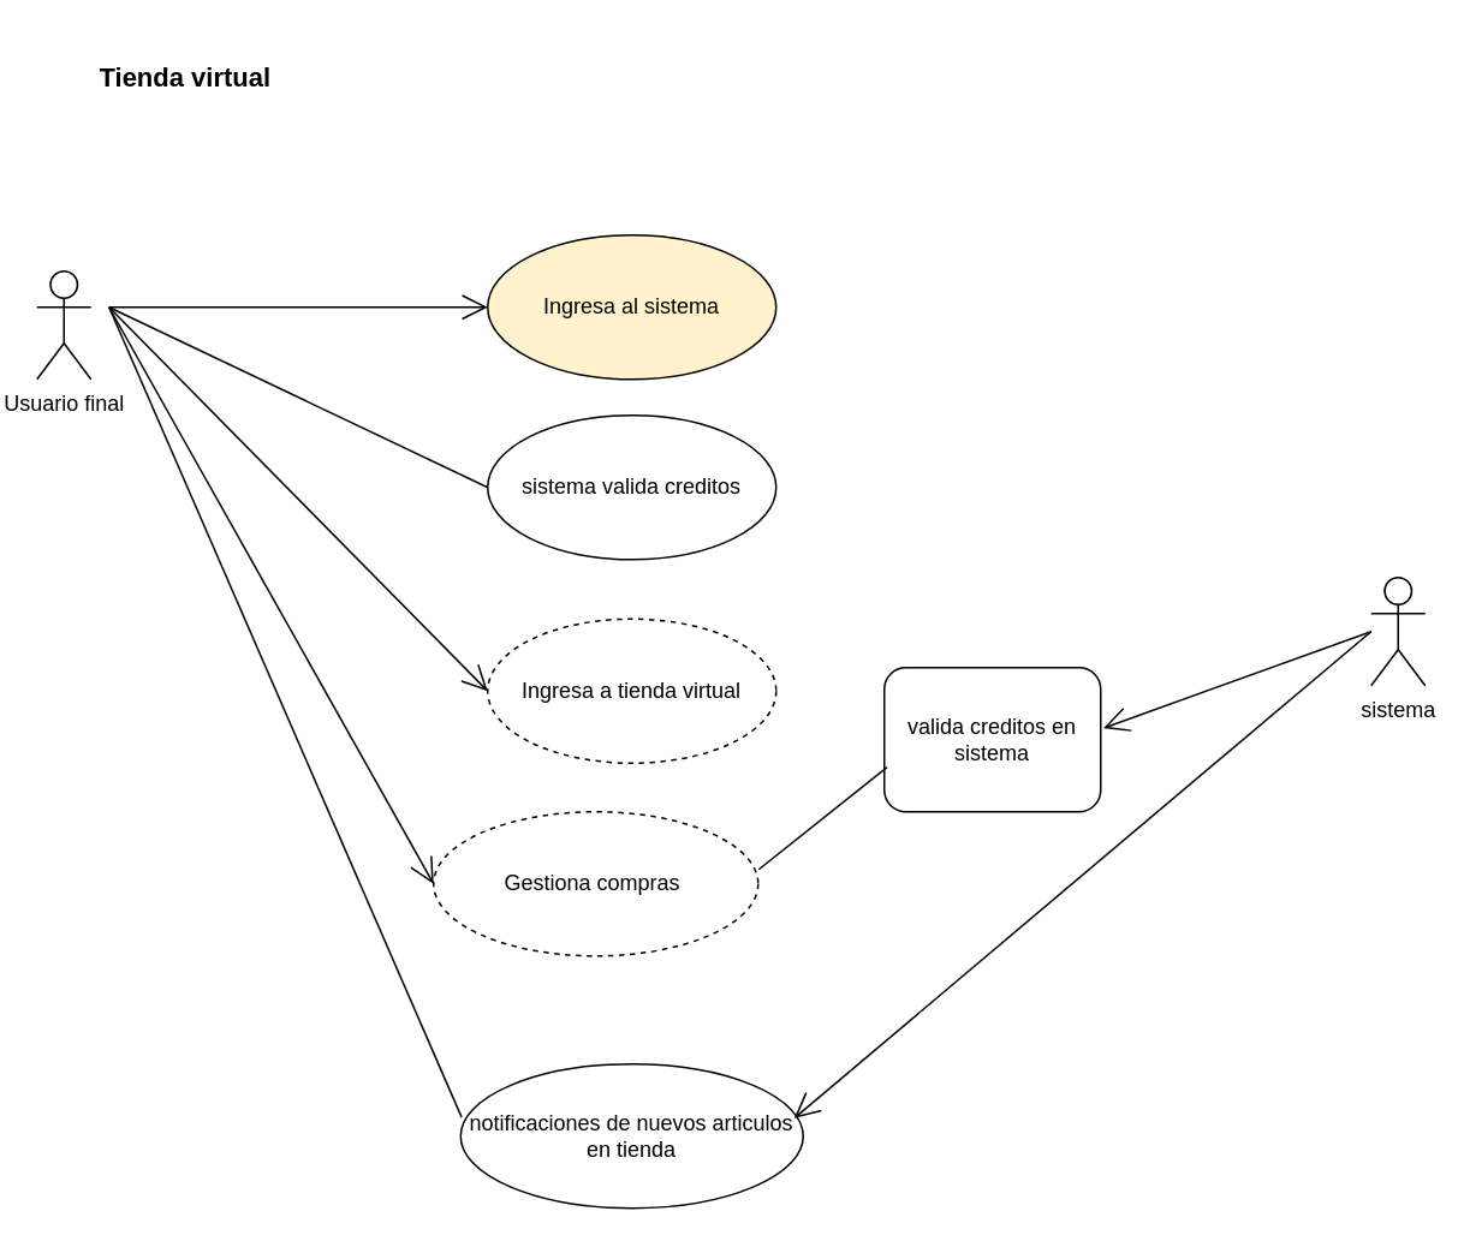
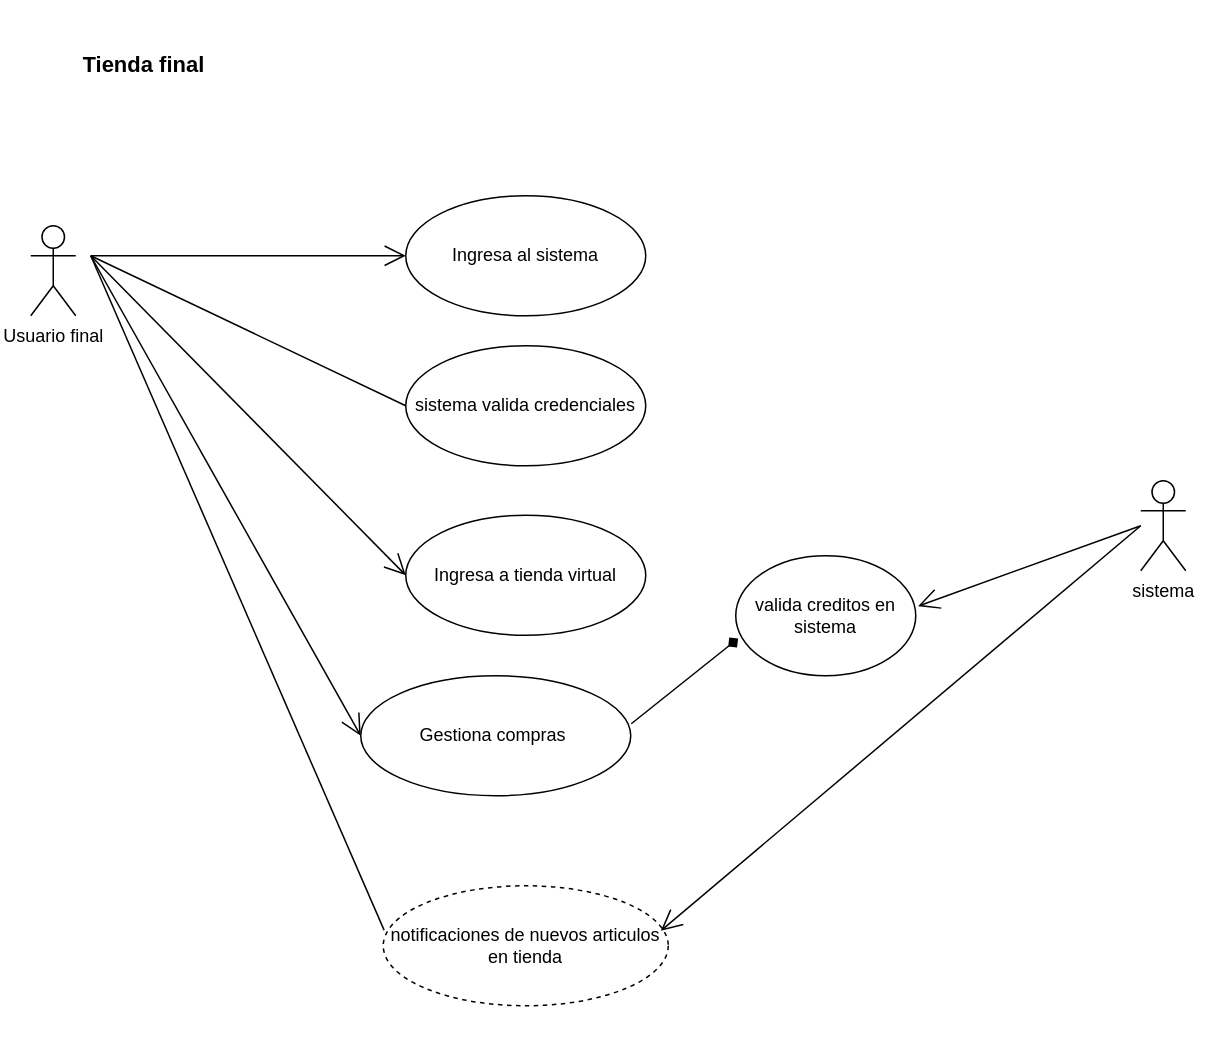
  <mxCell id="0" />
  <mxCell id="1" parent="0" />
- <mxCell id="2" value="&lt;h1&gt;&lt;font face=&quot;arial, sans-serif&quot;&gt;&lt;span style=&quot;font-size: 14.667px&quot;&gt;Tienda virtual&lt;/span&gt;&lt;/font&gt;&lt;/h1&gt;" style="text;html=1;strokeColor=none;fillColor=none;spacing=5;spacingTop=-20;whiteSpace=wrap;overflow=hidden;rounded=0;" vertex="1" parent="1"><mxGeometry x="50" y="20" width="260" height="120" as="geometry" /></mxCell>
- <mxCell id="3" value="Ingresa al sistema" style="ellipse;whiteSpace=wrap;html=1;fillColor=#fff2cc;" vertex="1" parent="1"><mxGeometry x="270" y="130" width="160" height="80" as="geometry" /></mxCell>
+ <mxCell id="2" value="&lt;h1&gt;&lt;font face=&quot;arial, sans-serif&quot;&gt;&lt;span style=&quot;font-size: 14.667px&quot;&gt;Tienda final&lt;/span&gt;&lt;/font&gt;&lt;/h1&gt;" style="text;html=1;strokeColor=none;fillColor=none;spacing=5;spacingTop=-20;whiteSpace=wrap;overflow=hidden;rounded=0;" vertex="1" parent="1"><mxGeometry x="50" y="20" width="260" height="120" as="geometry" /></mxCell>
+ <mxCell id="3" value="Ingresa al sistema" style="ellipse;whiteSpace=wrap;html=1;" vertex="1" parent="1"><mxGeometry x="270" y="130" width="160" height="80" as="geometry" /></mxCell>
  <mxCell id="4" value="Usuario final" style="shape=umlActor;verticalLabelPosition=bottom;verticalAlign=top;html=1;outlineConnect=0;" vertex="1" parent="1"><mxGeometry x="20" y="150" width="30" height="60" as="geometry" /></mxCell>
  <mxCell id="5" value="" style="endArrow=open;endFill=1;endSize=12;html=1;entryX=0;entryY=0.5;entryDx=0;entryDy=0;" edge="1" parent="1" target="3"><mxGeometry width="160" relative="1" as="geometry"><mxPoint x="60" y="170" as="sourcePoint" /><mxPoint x="240" y="169.5" as="targetPoint" /></mxGeometry></mxCell>
- <mxCell id="6" value="sistema valida creditos" style="ellipse;whiteSpace=wrap;html=1;" vertex="1" parent="1"><mxGeometry x="270" y="230" width="160" height="80" as="geometry" /></mxCell>
+ <mxCell id="6" value="sistema valida credenciales" style="ellipse;whiteSpace=wrap;html=1;" vertex="1" parent="1"><mxGeometry x="270" y="230" width="160" height="80" as="geometry" /></mxCell>
  <mxCell id="7" value="" style="endArrow=open;endFill=1;endSize=12;html=1;entryX=0;entryY=0.5;entryDx=0;entryDy=0;" edge="1" parent="1" target="11"><mxGeometry width="160" relative="1" as="geometry"><mxPoint x="60" y="170" as="sourcePoint" /><mxPoint x="192.5" y="343" as="targetPoint" /></mxGeometry></mxCell>
  <mxCell id="8" value="" style="endArrow=none;html=1;exitX=0;exitY=0.5;exitDx=0;exitDy=0;" edge="1" parent="1" source="6"><mxGeometry width="50" height="50" relative="1" as="geometry"><mxPoint x="650" y="230" as="sourcePoint" /><mxPoint x="60" y="170" as="targetPoint" /></mxGeometry></mxCell>
  <mxCell id="9" value="sistema" style="shape=umlActor;verticalLabelPosition=bottom;verticalAlign=top;html=1;outlineConnect=0;" vertex="1" parent="1"><mxGeometry x="760" y="320" width="30" height="60" as="geometry" /></mxCell>
- <mxCell id="10" value="Ingresa a tienda virtual" style="ellipse;whiteSpace=wrap;html=1;dashed=1;" vertex="1" parent="1"><mxGeometry x="270" y="343" width="160" height="80" as="geometry" /></mxCell>
- <mxCell id="11" value="Gestiona compras&amp;nbsp;" style="ellipse;whiteSpace=wrap;html=1;dashed=1;" vertex="1" parent="1"><mxGeometry x="240" y="450" width="180" height="80" as="geometry" /></mxCell>
+ <mxCell id="10" value="Ingresa a tienda virtual" style="ellipse;whiteSpace=wrap;html=1;" vertex="1" parent="1"><mxGeometry x="270" y="343" width="160" height="80" as="geometry" /></mxCell>
+ <mxCell id="11" value="Gestiona compras&amp;nbsp;" style="ellipse;whiteSpace=wrap;html=1;" vertex="1" parent="1"><mxGeometry x="240" y="450" width="180" height="80" as="geometry" /></mxCell>
  <mxCell id="12" value="" style="endArrow=open;endFill=1;endSize=12;html=1;entryX=0;entryY=0.5;entryDx=0;entryDy=0;" edge="1" parent="1" target="10"><mxGeometry width="160" relative="1" as="geometry"><mxPoint x="60" y="170" as="sourcePoint" /><mxPoint x="270" y="520" as="targetPoint" /></mxGeometry></mxCell>
- <mxCell id="13" value="notificaciones de nuevos articulos en tienda" style="ellipse;whiteSpace=wrap;html=1;" vertex="1" parent="1"><mxGeometry x="255" y="590" width="190" height="80" as="geometry" /></mxCell>
+ <mxCell id="13" value="notificaciones de nuevos articulos en tienda" style="ellipse;whiteSpace=wrap;html=1;dashed=1;" vertex="1" parent="1"><mxGeometry x="255" y="590" width="190" height="80" as="geometry" /></mxCell>
  <mxCell id="14" value="" style="endArrow=none;html=1;exitX=0.003;exitY=0.37;exitDx=0;exitDy=0;exitPerimeter=0;" edge="1" parent="1" source="13"><mxGeometry width="50" height="50" relative="1" as="geometry"><mxPoint x="270" y="540" as="sourcePoint" /><mxPoint x="60" y="170" as="targetPoint" /></mxGeometry></mxCell>
  <mxCell id="15" value="" style="endArrow=open;endFill=1;endSize=12;html=1;entryX=0.974;entryY=0.375;entryDx=0;entryDy=0;entryPerimeter=0;" edge="1" parent="1" target="13"><mxGeometry width="160" relative="1" as="geometry"><mxPoint x="760" y="350" as="sourcePoint" /><mxPoint x="440" y="280" as="targetPoint" /></mxGeometry></mxCell>
- <mxCell id="16" value="valida creditos en sistema" style="whiteSpace=wrap;html=1;rounded=1;" vertex="1" parent="1"><mxGeometry x="490" y="370" width="120" height="80" as="geometry" /></mxCell>
+ <mxCell id="16" value="valida creditos en sistema" style="ellipse;whiteSpace=wrap;html=1;" vertex="1" parent="1"><mxGeometry x="490" y="370" width="120" height="80" as="geometry" /></mxCell>
  <mxCell id="17" value="" style="endArrow=open;endFill=1;endSize=12;html=1;entryX=1.013;entryY=0.42;entryDx=0;entryDy=0;entryPerimeter=0;" edge="1" parent="1" target="16"><mxGeometry width="160" relative="1" as="geometry"><mxPoint x="760" y="350" as="sourcePoint" /><mxPoint x="440" y="280" as="targetPoint" /></mxGeometry></mxCell>
- <mxCell id="18" value="" style="endArrow=none;html=1;entryX=0.013;entryY=0.69;entryDx=0;entryDy=0;entryPerimeter=0;exitX=1.002;exitY=0.4;exitDx=0;exitDy=0;exitPerimeter=0;" edge="1" parent="1" source="11" target="16"><mxGeometry width="50" height="50" relative="1" as="geometry"><mxPoint x="270" y="440" as="sourcePoint" /><mxPoint x="320" y="390" as="targetPoint" /></mxGeometry></mxCell>
+ <mxCell id="18" value="" style="endArrow=diamond;html=1;entryX=0.013;entryY=0.69;entryDx=0;entryDy=0;entryPerimeter=0;exitX=1.002;exitY=0.4;exitDx=0;exitDy=0;exitPerimeter=0;" edge="1" parent="1" source="11" target="16"><mxGeometry width="50" height="50" relative="1" as="geometry"><mxPoint x="270" y="440" as="sourcePoint" /><mxPoint x="320" y="390" as="targetPoint" /></mxGeometry></mxCell>
